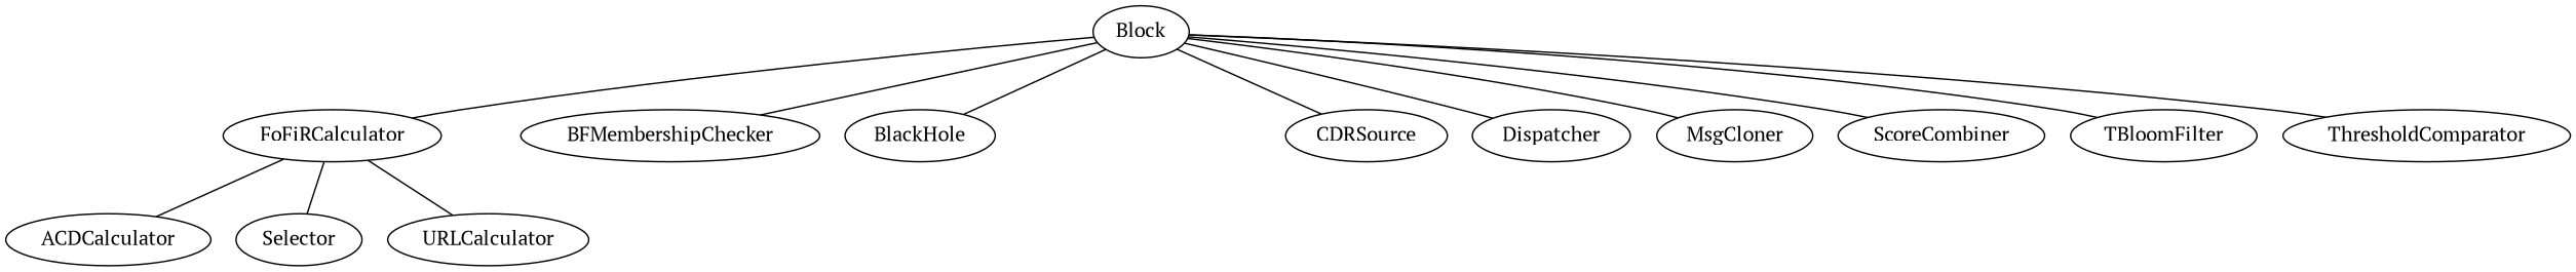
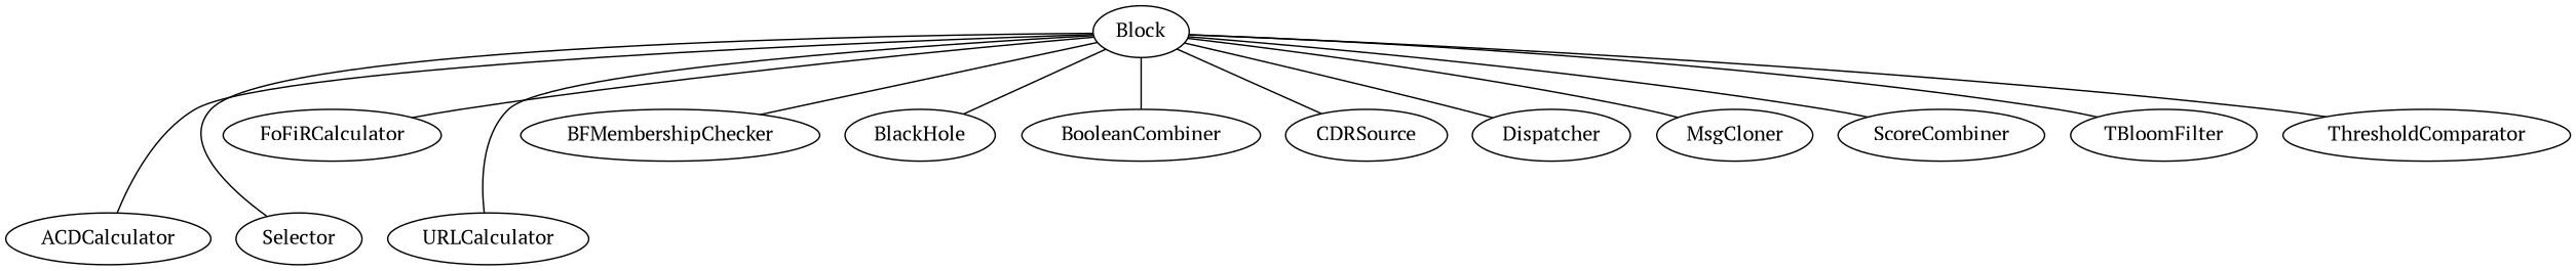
  graph {
    fontname="PT Serif"
    node [fontname="PT Serif"]
    edge [fontname="PT Serif"]
    Block
    ACDCalculator
    BFMembershipChecker
    BlackHole
+   BooleanCombiner
    CDRSource
    Dispatcher
    FoFiRCalculator
    MsgCloner
    ScoreCombiner
    Selector
    TBloomFilter
    ThresholdComparator
    URLCalculator
-   FoFiRCalculator -- ACDCalculator
+   Block -- ACDCalculator
    Block -- BFMembershipChecker
    Block -- BlackHole
+   Block -- BooleanCombiner
    Block -- CDRSource
    Block -- Dispatcher
    Block -- FoFiRCalculator
    Block -- MsgCloner
    Block -- ScoreCombiner
-   FoFiRCalculator -- Selector
+   Block -- Selector
    Block -- TBloomFilter
    Block -- ThresholdComparator
-   FoFiRCalculator -- URLCalculator
+   Block -- URLCalculator
  }
